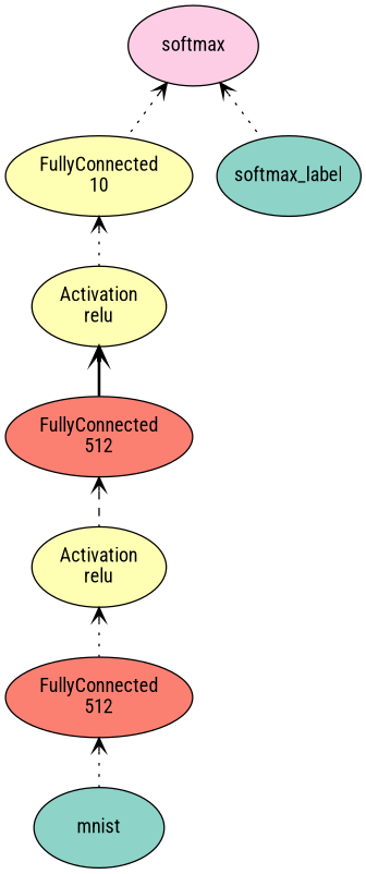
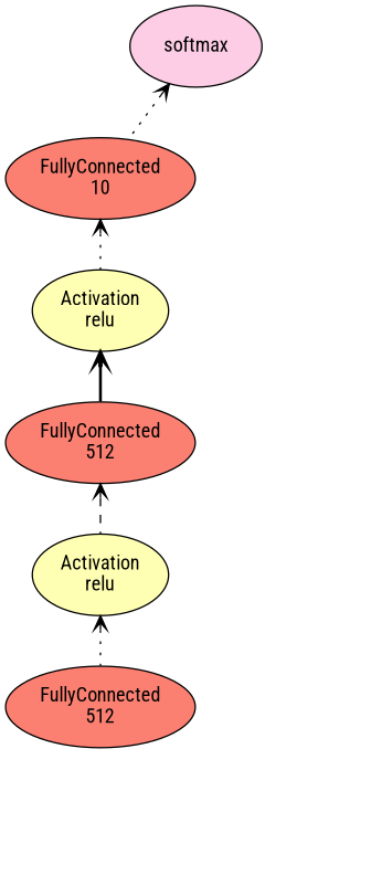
  digraph {
    fontname="Roboto Condensed"
    node [fillcolor="#fb8072" fixedsize=false fontname="Roboto Condensed" shape=oval style=filled]
    edge [arrowtail=open dir=back fontname="Roboto Condensed" style=dotted]
-   n1 [fillcolor="#8dd3c7" height=0.8034 label=mnist width=1.3]
    n2 [height=0.8034 label="FullyConnected\n512" width=1.3]
    n3 [fillcolor="#ffffb3" height=0.8034 label="Activation\nrelu" width=1.3]
    n4 [height=0.8034 label="FullyConnected\n512" width=1.3]
    n5 [fillcolor="#ffffb3" height=0.8034 label="Activation\nrelu" width=1.3]
-   n6 [fillcolor="#ffffb3" height=0.8034 label="FullyConnected\n10" width=1.3]
-   n7 [fillcolor="#8dd3c7" height=0.8034 label=softmax_label width=1.3]
+   n6 [height=0.8034 label="FullyConnected\n10" width=1.3]
    n8 [fillcolor="#fccde5" height=0.8034 label=softmax width=1.3]
-   n2 -> n1
    n3 -> n2
    n4 -> n3 [style=dashed]
    n5 -> n4 [style=bold]
    n6 -> n5
    n8 -> n6
-   n8 -> n7
  }
